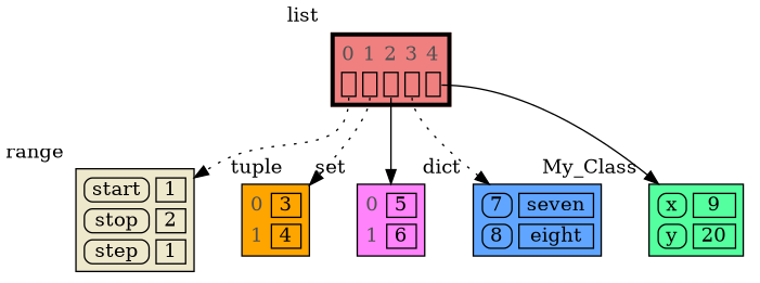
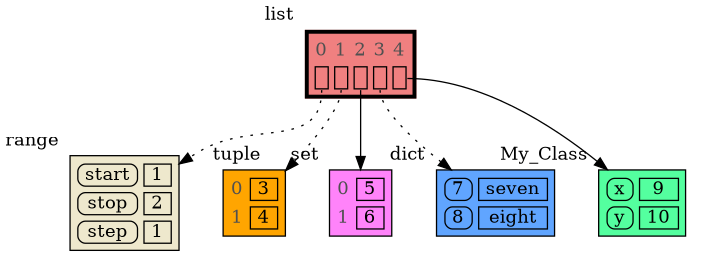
  digraph {
    node [shape=plaintext]
    edge [style=invis headport=table]
    n1 [label=< <TABLE BORDER="1" CELLBORDER="1" CELLSPACING="5" CELLPADDING="0" BGCOLOR="cornsilk2" PORT="table">     <TR><TD BORDER="1" STYLE="ROUNDED"> start </TD><TD BORDER="1"> 1 </TD></TR>     <TR><TD BORDER="1" STYLE="ROUNDED"> stop </TD><TD BORDER="1"> 2 </TD></TR>     <TR><TD BORDER="1" STYLE="ROUNDED"> step </TD><TD BORDER="1"> 1 </TD></TR> </TABLE> > xlabel=range]
    n2 [label=< <TABLE BORDER="1" CELLBORDER="1" CELLSPACING="5" CELLPADDING="0" BGCOLOR="orange" PORT="table">     <TR><TD BORDER="0"><font color="#505050">0</font></TD><TD BORDER="1"> 3 </TD></TR>     <TR><TD BORDER="0"><font color="#505050">1</font></TD><TD BORDER="1"> 4 </TD></TR> </TABLE> > xlabel=tuple]
    n3 [label=< <TABLE BORDER="1" CELLBORDER="1" CELLSPACING="5" CELLPADDING="0" BGCOLOR="orchid1" PORT="table">     <TR><TD BORDER="0"><font color="#505050">0</font></TD><TD BORDER="1"> 5 </TD></TR>     <TR><TD BORDER="0"><font color="#505050">1</font></TD><TD BORDER="1"> 6 </TD></TR> </TABLE> > xlabel=set]
    n4 [label=< <TABLE BORDER="1" CELLBORDER="1" CELLSPACING="5" CELLPADDING="0" BGCOLOR="#60a5ff" PORT="table">     <TR><TD BORDER="1" STYLE="ROUNDED"> 7 </TD><TD BORDER="1"> seven </TD></TR>     <TR><TD BORDER="1" STYLE="ROUNDED"> 8 </TD><TD BORDER="1"> eight </TD></TR> </TABLE> > xlabel=dict]
-   n5 [label=< <TABLE BORDER="1" CELLBORDER="1" CELLSPACING="5" CELLPADDING="0" BGCOLOR="seagreen1" PORT="table">     <TR><TD BORDER="1" STYLE="ROUNDED"> x </TD><TD BORDER="1"> 9 </TD></TR>     <TR><TD BORDER="1" STYLE="ROUNDED"> y </TD><TD BORDER="1"> 20 </TD></TR> </TABLE> > xlabel=My_Class]
+   n5 [label=< <TABLE BORDER="1" CELLBORDER="1" CELLSPACING="5" CELLPADDING="0" BGCOLOR="seagreen1" PORT="table">     <TR><TD BORDER="1" STYLE="ROUNDED"> x </TD><TD BORDER="1"> 9 </TD></TR>     <TR><TD BORDER="1" STYLE="ROUNDED"> y </TD><TD BORDER="1"> 10 </TD></TR> </TABLE> > xlabel=My_Class]
    n6 [label=< <TABLE BORDER="3" CELLBORDER="1" CELLSPACING="5" CELLPADDING="0" BGCOLOR="lightcoral" PORT="table">     <TR><TD BORDER="0"><font color="#505050">0</font></TD><TD BORDER="0"><font color="#505050">1</font></TD><TD BORDER="0"><font color="#505050">2</font></TD><TD BORDER="0"><font color="#505050">3</font></TD><TD BORDER="0"><font color="#505050">4</font></TD></TR>     <TR><TD BORDER="1" PORT="ref0"> </TD><TD BORDER="1" PORT="ref1"> </TD><TD BORDER="1" PORT="ref2"> </TD><TD BORDER="1" PORT="ref3"> </TD><TD BORDER="1" PORT="ref4"> </TD></TR> </TABLE> > xlabel=list]
    subgraph sub_1 {
      rank=same
      n1
      n2
      n3
      n4
      n5
    }
    n1 -> n2 [weight=10 headport=""]
    n2 -> n3 [weight=10 headport=""]
    n3 -> n4 [weight=10 headport=""]
    n4 -> n5 [weight=10 headport=""]
    n6 -> n1 [style=dotted tailport=ref0]
    n6 -> n2 [style=dotted tailport=ref1]
    n6 -> n3 [style=solid tailport=ref2]
    n6 -> n4 [style=dotted tailport=ref3]
    n6 -> n5 [style=solid tailport=ref4]
  }
